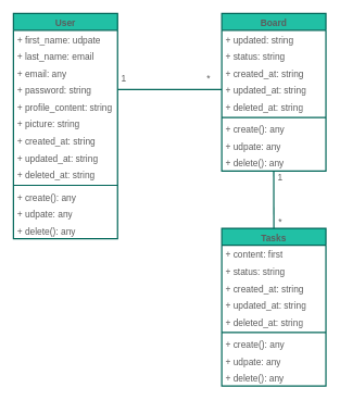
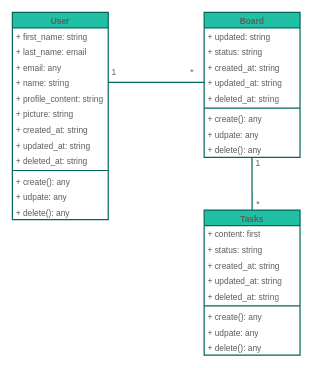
  <mxCell id="0" />
  <mxCell id="1" parent="0" />
  <mxCell id="2" value="User" style="swimlane;fontStyle=1;align=center;verticalAlign=top;childLayout=stackLayout;horizontal=1;startSize=26;horizontalStack=0;resizeParent=1;resizeParentMax=0;resizeLast=0;collapsible=1;marginBottom=0;whiteSpace=wrap;html=1;strokeWidth=2;fontSize=14;labelBackgroundColor=none;fillColor=#21C0A5;strokeColor=#006658;fontColor=#5C5C5C;" vertex="1" parent="1"><mxGeometry x="20" y="20" width="160" height="346" as="geometry" /></mxCell>
- <mxCell id="3" value="+ first_name: udpate" style="text;align=left;verticalAlign=top;spacingLeft=4;spacingRight=4;overflow=hidden;rotatable=0;points=[[0,0.5],[1,0.5]];portConstraint=eastwest;whiteSpace=wrap;html=1;strokeWidth=2;fontSize=14;labelBackgroundColor=none;fontColor=#5C5C5C;" vertex="1" parent="2"><mxGeometry y="26" width="160" height="26" as="geometry" /></mxCell>
+ <mxCell id="3" value="+ first_name: string" style="text;align=left;verticalAlign=top;spacingLeft=4;spacingRight=4;overflow=hidden;rotatable=0;points=[[0,0.5],[1,0.5]];portConstraint=eastwest;whiteSpace=wrap;html=1;strokeWidth=2;fontSize=14;labelBackgroundColor=none;fontColor=#5C5C5C;" vertex="1" parent="2"><mxGeometry y="26" width="160" height="26" as="geometry" /></mxCell>
  <mxCell id="4" value="+ last_name: email" style="text;align=left;verticalAlign=top;spacingLeft=4;spacingRight=4;overflow=hidden;rotatable=0;points=[[0,0.5],[1,0.5]];portConstraint=eastwest;whiteSpace=wrap;html=1;strokeWidth=2;fontSize=14;labelBackgroundColor=none;fontColor=#5C5C5C;" vertex="1" parent="2"><mxGeometry y="52" width="160" height="26" as="geometry" /></mxCell>
  <mxCell id="5" value="+ email: any" style="text;align=left;verticalAlign=top;spacingLeft=4;spacingRight=4;overflow=hidden;rotatable=0;points=[[0,0.5],[1,0.5]];portConstraint=eastwest;whiteSpace=wrap;html=1;strokeWidth=2;fontSize=14;labelBackgroundColor=none;fontColor=#5C5C5C;" vertex="1" parent="2"><mxGeometry y="78" width="160" height="26" as="geometry" /></mxCell>
- <mxCell id="6" value="+ password: string" style="text;align=left;verticalAlign=top;spacingLeft=4;spacingRight=4;overflow=hidden;rotatable=0;points=[[0,0.5],[1,0.5]];portConstraint=eastwest;whiteSpace=wrap;html=1;strokeWidth=2;fontSize=14;labelBackgroundColor=none;fontColor=#5C5C5C;" vertex="1" parent="2"><mxGeometry y="104" width="160" height="26" as="geometry" /></mxCell>
+ <mxCell id="6" value="+ name: string" style="text;align=left;verticalAlign=top;spacingLeft=4;spacingRight=4;overflow=hidden;rotatable=0;points=[[0,0.5],[1,0.5]];portConstraint=eastwest;whiteSpace=wrap;html=1;strokeWidth=2;fontSize=14;labelBackgroundColor=none;fontColor=#5C5C5C;" vertex="1" parent="2"><mxGeometry y="104" width="160" height="26" as="geometry" /></mxCell>
  <mxCell id="7" value="+ profile_content: string" style="text;align=left;verticalAlign=top;spacingLeft=4;spacingRight=4;overflow=hidden;rotatable=0;points=[[0,0.5],[1,0.5]];portConstraint=eastwest;whiteSpace=wrap;html=1;strokeWidth=2;fontSize=14;labelBackgroundColor=none;fontColor=#5C5C5C;" vertex="1" parent="2"><mxGeometry y="130" width="160" height="26" as="geometry" /></mxCell>
  <mxCell id="8" value="+ picture: string" style="text;align=left;verticalAlign=top;spacingLeft=4;spacingRight=4;overflow=hidden;rotatable=0;points=[[0,0.5],[1,0.5]];portConstraint=eastwest;whiteSpace=wrap;html=1;strokeWidth=2;fontSize=14;labelBackgroundColor=none;fontColor=#5C5C5C;" vertex="1" parent="2"><mxGeometry y="156" width="160" height="26" as="geometry" /></mxCell>
  <mxCell id="9" value="+ created_at: string" style="text;align=left;verticalAlign=top;spacingLeft=4;spacingRight=4;overflow=hidden;rotatable=0;points=[[0,0.5],[1,0.5]];portConstraint=eastwest;whiteSpace=wrap;html=1;strokeWidth=2;fontSize=14;labelBackgroundColor=none;fontColor=#5C5C5C;" vertex="1" parent="2"><mxGeometry y="182" width="160" height="26" as="geometry" /></mxCell>
  <mxCell id="10" value="+ updated_at: string" style="text;align=left;verticalAlign=top;spacingLeft=4;spacingRight=4;overflow=hidden;rotatable=0;points=[[0,0.5],[1,0.5]];portConstraint=eastwest;whiteSpace=wrap;html=1;strokeWidth=2;fontSize=14;labelBackgroundColor=none;fontColor=#5C5C5C;" vertex="1" parent="2"><mxGeometry y="208" width="160" height="26" as="geometry" /></mxCell>
  <mxCell id="11" value="+ deleted_at: string" style="text;align=left;verticalAlign=top;spacingLeft=4;spacingRight=4;overflow=hidden;rotatable=0;points=[[0,0.5],[1,0.5]];portConstraint=eastwest;whiteSpace=wrap;html=1;strokeWidth=2;fontSize=14;labelBackgroundColor=none;fontColor=#5C5C5C;" vertex="1" parent="2"><mxGeometry y="234" width="160" height="26" as="geometry" /></mxCell>
  <mxCell id="12" value="" style="line;strokeWidth=2;align=left;verticalAlign=middle;spacingTop=-1;spacingLeft=3;spacingRight=3;rotatable=0;labelPosition=right;points=[];portConstraint=eastwest;fontSize=14;labelBackgroundColor=none;fillColor=#21C0A5;strokeColor=#006658;fontColor=#5C5C5C;" vertex="1" parent="2"><mxGeometry y="260" width="160" height="8" as="geometry" /></mxCell>
  <mxCell id="13" value="+ create(): any" style="text;align=left;verticalAlign=top;spacingLeft=4;spacingRight=4;overflow=hidden;rotatable=0;points=[[0,0.5],[1,0.5]];portConstraint=eastwest;whiteSpace=wrap;html=1;strokeWidth=2;fontSize=14;labelBackgroundColor=none;fontColor=#5C5C5C;" vertex="1" parent="2"><mxGeometry y="268" width="160" height="26" as="geometry" /></mxCell>
  <mxCell id="14" value="+ udpate: any" style="text;align=left;verticalAlign=top;spacingLeft=4;spacingRight=4;overflow=hidden;rotatable=0;points=[[0,0.5],[1,0.5]];portConstraint=eastwest;whiteSpace=wrap;html=1;strokeWidth=2;fontSize=14;labelBackgroundColor=none;fontColor=#5C5C5C;" vertex="1" parent="2"><mxGeometry y="294" width="160" height="26" as="geometry" /></mxCell>
  <mxCell id="15" value="+ delete(): any" style="text;align=left;verticalAlign=top;spacingLeft=4;spacingRight=4;overflow=hidden;rotatable=0;points=[[0,0.5],[1,0.5]];portConstraint=eastwest;whiteSpace=wrap;html=1;strokeWidth=2;fontSize=14;labelBackgroundColor=none;fontColor=#5C5C5C;" vertex="1" parent="2"><mxGeometry y="320" width="160" height="26" as="geometry" /></mxCell>
  <mxCell id="16" value="Board" style="swimlane;fontStyle=1;align=center;verticalAlign=top;childLayout=stackLayout;horizontal=1;startSize=26;horizontalStack=0;resizeParent=1;resizeParentMax=0;resizeLast=0;collapsible=1;marginBottom=0;whiteSpace=wrap;html=1;strokeWidth=2;fontSize=14;labelBackgroundColor=none;fillColor=#21C0A5;strokeColor=#006658;fontColor=#5C5C5C;" vertex="1" parent="1"><mxGeometry x="340" y="20" width="160" height="242" as="geometry" /></mxCell>
  <mxCell id="17" value="+ updated: string" style="text;align=left;verticalAlign=top;spacingLeft=4;spacingRight=4;overflow=hidden;rotatable=0;points=[[0,0.5],[1,0.5]];portConstraint=eastwest;whiteSpace=wrap;html=1;strokeWidth=2;fontSize=14;labelBackgroundColor=none;fontColor=#5C5C5C;" vertex="1" parent="16"><mxGeometry y="26" width="160" height="26" as="geometry" /></mxCell>
  <mxCell id="18" value="+ status: string" style="text;align=left;verticalAlign=top;spacingLeft=4;spacingRight=4;overflow=hidden;rotatable=0;points=[[0,0.5],[1,0.5]];portConstraint=eastwest;whiteSpace=wrap;html=1;strokeWidth=2;fontSize=14;labelBackgroundColor=none;fontColor=#5C5C5C;" vertex="1" parent="16"><mxGeometry y="52" width="160" height="26" as="geometry" /></mxCell>
  <mxCell id="19" value="+ created_at: string" style="text;align=left;verticalAlign=top;spacingLeft=4;spacingRight=4;overflow=hidden;rotatable=0;points=[[0,0.5],[1,0.5]];portConstraint=eastwest;whiteSpace=wrap;html=1;strokeWidth=2;fontSize=14;labelBackgroundColor=none;fontColor=#5C5C5C;" vertex="1" parent="16"><mxGeometry y="78" width="160" height="26" as="geometry" /></mxCell>
  <mxCell id="20" value="+ updated_at: string" style="text;align=left;verticalAlign=top;spacingLeft=4;spacingRight=4;overflow=hidden;rotatable=0;points=[[0,0.5],[1,0.5]];portConstraint=eastwest;whiteSpace=wrap;html=1;strokeWidth=2;fontSize=14;labelBackgroundColor=none;fontColor=#5C5C5C;" vertex="1" parent="16"><mxGeometry y="104" width="160" height="26" as="geometry" /></mxCell>
  <mxCell id="21" value="+ deleted_at: string" style="text;align=left;verticalAlign=top;spacingLeft=4;spacingRight=4;overflow=hidden;rotatable=0;points=[[0,0.5],[1,0.5]];portConstraint=eastwest;whiteSpace=wrap;html=1;strokeWidth=2;fontSize=14;labelBackgroundColor=none;fontColor=#5C5C5C;" vertex="1" parent="16"><mxGeometry y="130" width="160" height="26" as="geometry" /></mxCell>
  <mxCell id="22" value="" style="line;strokeWidth=2;align=left;verticalAlign=middle;spacingTop=-1;spacingLeft=3;spacingRight=3;rotatable=0;labelPosition=right;points=[];portConstraint=eastwest;fontSize=14;labelBackgroundColor=none;fillColor=#21C0A5;strokeColor=#006658;fontColor=#5C5C5C;" vertex="1" parent="16"><mxGeometry y="156" width="160" height="8" as="geometry" /></mxCell>
  <mxCell id="23" value="+ create(): any" style="text;align=left;verticalAlign=top;spacingLeft=4;spacingRight=4;overflow=hidden;rotatable=0;points=[[0,0.5],[1,0.5]];portConstraint=eastwest;whiteSpace=wrap;html=1;strokeWidth=2;fontSize=14;labelBackgroundColor=none;fontColor=#5C5C5C;" vertex="1" parent="16"><mxGeometry y="164" width="160" height="26" as="geometry" /></mxCell>
  <mxCell id="24" value="+ udpate: any" style="text;align=left;verticalAlign=top;spacingLeft=4;spacingRight=4;overflow=hidden;rotatable=0;points=[[0,0.5],[1,0.5]];portConstraint=eastwest;whiteSpace=wrap;html=1;strokeWidth=2;fontSize=14;labelBackgroundColor=none;fontColor=#5C5C5C;" vertex="1" parent="16"><mxGeometry y="190" width="160" height="26" as="geometry" /></mxCell>
  <mxCell id="25" value="+ delete(): any" style="text;align=left;verticalAlign=top;spacingLeft=4;spacingRight=4;overflow=hidden;rotatable=0;points=[[0,0.5],[1,0.5]];portConstraint=eastwest;whiteSpace=wrap;html=1;strokeWidth=2;fontSize=14;labelBackgroundColor=none;fontColor=#5C5C5C;" vertex="1" parent="16"><mxGeometry y="216" width="160" height="26" as="geometry" /></mxCell>
  <mxCell id="26" value="Tasks" style="swimlane;fontStyle=1;align=center;verticalAlign=top;childLayout=stackLayout;horizontal=1;startSize=26;horizontalStack=0;resizeParent=1;resizeParentMax=0;resizeLast=0;collapsible=1;marginBottom=0;whiteSpace=wrap;html=1;strokeWidth=2;fontSize=14;labelBackgroundColor=none;fillColor=#21C0A5;strokeColor=#006658;fontColor=#5C5C5C;" vertex="1" parent="1"><mxGeometry x="340" y="350" width="160" height="242" as="geometry" /></mxCell>
  <mxCell id="27" value="+ content: first" style="text;align=left;verticalAlign=top;spacingLeft=4;spacingRight=4;overflow=hidden;rotatable=0;points=[[0,0.5],[1,0.5]];portConstraint=eastwest;whiteSpace=wrap;html=1;strokeWidth=2;fontSize=14;labelBackgroundColor=none;fontColor=#5C5C5C;" vertex="1" parent="26"><mxGeometry y="26" width="160" height="26" as="geometry" /></mxCell>
  <mxCell id="28" value="+ status: string" style="text;align=left;verticalAlign=top;spacingLeft=4;spacingRight=4;overflow=hidden;rotatable=0;points=[[0,0.5],[1,0.5]];portConstraint=eastwest;whiteSpace=wrap;html=1;strokeWidth=2;fontSize=14;labelBackgroundColor=none;fontColor=#5C5C5C;" vertex="1" parent="26"><mxGeometry y="52" width="160" height="26" as="geometry" /></mxCell>
  <mxCell id="29" value="+ created_at: string" style="text;align=left;verticalAlign=top;spacingLeft=4;spacingRight=4;overflow=hidden;rotatable=0;points=[[0,0.5],[1,0.5]];portConstraint=eastwest;whiteSpace=wrap;html=1;strokeWidth=2;fontSize=14;labelBackgroundColor=none;fontColor=#5C5C5C;" vertex="1" parent="26"><mxGeometry y="78" width="160" height="26" as="geometry" /></mxCell>
  <mxCell id="30" value="+ updated_at: string" style="text;align=left;verticalAlign=top;spacingLeft=4;spacingRight=4;overflow=hidden;rotatable=0;points=[[0,0.5],[1,0.5]];portConstraint=eastwest;whiteSpace=wrap;html=1;strokeWidth=2;fontSize=14;labelBackgroundColor=none;fontColor=#5C5C5C;" vertex="1" parent="26"><mxGeometry y="104" width="160" height="26" as="geometry" /></mxCell>
  <mxCell id="31" value="+ deleted_at: string" style="text;align=left;verticalAlign=top;spacingLeft=4;spacingRight=4;overflow=hidden;rotatable=0;points=[[0,0.5],[1,0.5]];portConstraint=eastwest;whiteSpace=wrap;html=1;strokeWidth=2;fontSize=14;labelBackgroundColor=none;fontColor=#5C5C5C;" vertex="1" parent="26"><mxGeometry y="130" width="160" height="26" as="geometry" /></mxCell>
  <mxCell id="32" value="" style="line;strokeWidth=2;align=left;verticalAlign=middle;spacingTop=-1;spacingLeft=3;spacingRight=3;rotatable=0;labelPosition=right;points=[];portConstraint=eastwest;fontSize=14;labelBackgroundColor=none;fillColor=#21C0A5;strokeColor=#006658;fontColor=#5C5C5C;" vertex="1" parent="26"><mxGeometry y="156" width="160" height="8" as="geometry" /></mxCell>
  <mxCell id="33" value="+ create(): any" style="text;align=left;verticalAlign=top;spacingLeft=4;spacingRight=4;overflow=hidden;rotatable=0;points=[[0,0.5],[1,0.5]];portConstraint=eastwest;whiteSpace=wrap;html=1;strokeWidth=2;fontSize=14;labelBackgroundColor=none;fontColor=#5C5C5C;" vertex="1" parent="26"><mxGeometry y="164" width="160" height="26" as="geometry" /></mxCell>
  <mxCell id="34" value="+ udpate: any" style="text;align=left;verticalAlign=top;spacingLeft=4;spacingRight=4;overflow=hidden;rotatable=0;points=[[0,0.5],[1,0.5]];portConstraint=eastwest;whiteSpace=wrap;html=1;strokeWidth=2;fontSize=14;labelBackgroundColor=none;fontColor=#5C5C5C;" vertex="1" parent="26"><mxGeometry y="190" width="160" height="26" as="geometry" /></mxCell>
  <mxCell id="35" value="+ delete(): any" style="text;align=left;verticalAlign=top;spacingLeft=4;spacingRight=4;overflow=hidden;rotatable=0;points=[[0,0.5],[1,0.5]];portConstraint=eastwest;whiteSpace=wrap;html=1;strokeWidth=2;fontSize=14;labelBackgroundColor=none;fontColor=#5C5C5C;" vertex="1" parent="26"><mxGeometry y="216" width="160" height="26" as="geometry" /></mxCell>
  <mxCell id="36" value="" style="endArrow=none;html=1;rounded=0;entryX=0;entryY=0.5;entryDx=0;entryDy=0;exitX=1;exitY=0.5;exitDx=0;exitDy=0;strokeWidth=2;fontSize=14;labelBackgroundColor=none;strokeColor=#006658;fontColor=default;" edge="1" parent="1" source="6" target="20"><mxGeometry width="50" height="50" relative="1" as="geometry"><mxPoint x="200" y="240" as="sourcePoint" /><mxPoint x="250" y="190" as="targetPoint" /></mxGeometry></mxCell>
  <mxCell id="37" value="" style="endArrow=none;html=1;rounded=0;exitX=0.5;exitY=0;exitDx=0;exitDy=0;entryX=0.499;entryY=1.022;entryDx=0;entryDy=0;entryPerimeter=0;strokeWidth=2;fontSize=14;labelBackgroundColor=none;strokeColor=#006658;fontColor=default;" edge="1" parent="1" source="26" target="25"><mxGeometry width="50" height="50" relative="1" as="geometry"><mxPoint x="190" y="147" as="sourcePoint" /><mxPoint x="420" y="260" as="targetPoint" /></mxGeometry></mxCell>
  <mxCell id="38" value="1" style="text;html=1;align=center;verticalAlign=middle;whiteSpace=wrap;rounded=0;strokeWidth=2;fontSize=14;labelBackgroundColor=none;fontColor=#5C5C5C;" vertex="1" parent="1"><mxGeometry x="180" y="110" width="20" height="20" as="geometry" /></mxCell>
  <mxCell id="39" value="*" style="text;html=1;align=center;verticalAlign=middle;whiteSpace=wrap;rounded=0;strokeWidth=2;fontSize=14;labelBackgroundColor=none;fontColor=#5C5C5C;" vertex="1" parent="1"><mxGeometry x="310" y="110" width="20" height="20" as="geometry" /></mxCell>
  <mxCell id="40" value="1" style="text;html=1;align=center;verticalAlign=middle;whiteSpace=wrap;rounded=0;strokeWidth=2;fontSize=14;labelBackgroundColor=none;fontColor=#5C5C5C;" vertex="1" parent="1"><mxGeometry x="420" y="262" width="20" height="20" as="geometry" /></mxCell>
  <mxCell id="41" value="*" style="text;html=1;align=center;verticalAlign=middle;whiteSpace=wrap;rounded=0;strokeWidth=2;fontSize=14;labelBackgroundColor=none;fontColor=#5C5C5C;" vertex="1" parent="1"><mxGeometry x="420" y="330" width="20" height="20" as="geometry" /></mxCell>
